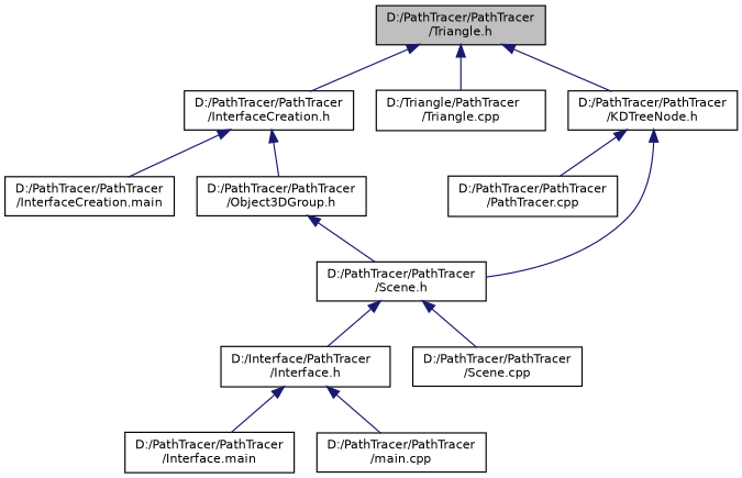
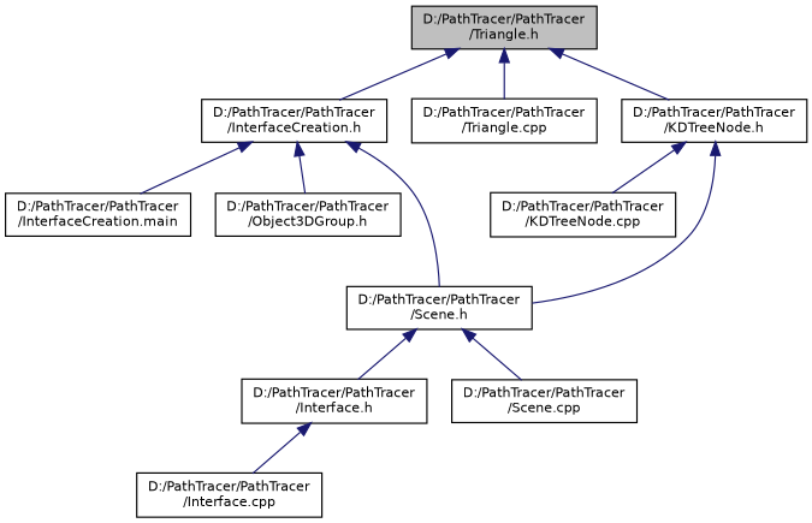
  digraph {
    node [color=black fillcolor=white fontname=Helvetica fontsize=10 shape=record style=filled]
    edge [color=midnightblue dir=back fontname=Helvetica fontsize=10 labelfontname=Helvetica labelfontsize=10 style=solid]
    n1 [fillcolor=grey75 fontcolor=black height=0.2 label="D:/PathTracer/PathTracer\l/Triangle.h" width=0.4]
    n2 [height=0.2 label="D:/PathTracer/PathTracer\l/InterfaceCreation.h" width=0.4]
-   n3 [height=0.2 label="D:/Triangle/PathTracer\l/Triangle.cpp" width=0.4]
+   n3 [height=0.2 label="D:/PathTracer/PathTracer\l/Triangle.cpp" width=0.4]
    n4 [height=0.2 label="D:/PathTracer/PathTracer\l/KDTreeNode.h" width=0.4]
    n5 [height=0.2 label="D:/PathTracer/PathTracer\l/InterfaceCreation.main" width=0.4]
    n6 [height=0.2 label="D:/PathTracer/PathTracer\l/Object3DGroup.h" width=0.4]
-   n7 [height=0.2 label="D:/PathTracer/PathTracer\l/PathTracer.cpp" width=0.4]
+   n7 [height=0.2 label="D:/PathTracer/PathTracer\l/KDTreeNode.cpp" width=0.4]
    n8 [height=0.2 label="D:/PathTracer/PathTracer\l/Scene.h" width=0.4]
-   n9 [height=0.2 label="D:/Interface/PathTracer\l/Interface.h" width=0.4]
+   n9 [height=0.2 label="D:/PathTracer/PathTracer\l/Interface.h" width=0.4]
    n10 [height=0.2 label="D:/PathTracer/PathTracer\l/Scene.cpp" width=0.4]
-   n11 [height=0.2 label="D:/PathTracer/PathTracer\l/Interface.main" width=0.4]
-   n12 [height=0.2 label="D:/PathTracer/PathTracer\l/main.cpp" width=0.4]
+   n11 [height=0.2 label="D:/PathTracer/PathTracer\l/Interface.cpp" width=0.4]
    n1 -> n2
    n1 -> n3
    n1 -> n4
    n2 -> n5
    n2 -> n6
    n4 -> n7
    n4 -> n8
-   n6 -> n8
+   n2 -> n8
    n8 -> n9
    n8 -> n10
    n9 -> n11
-   n9 -> n12
  }
